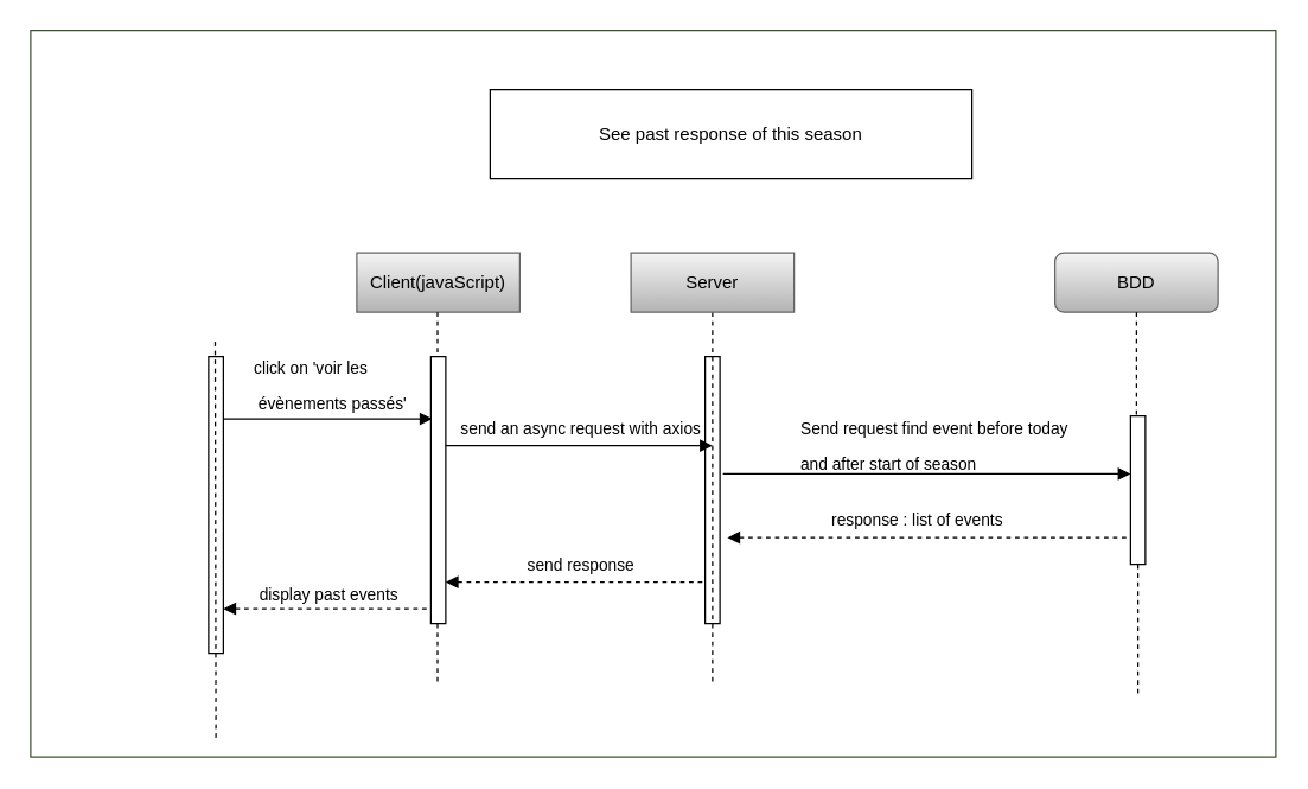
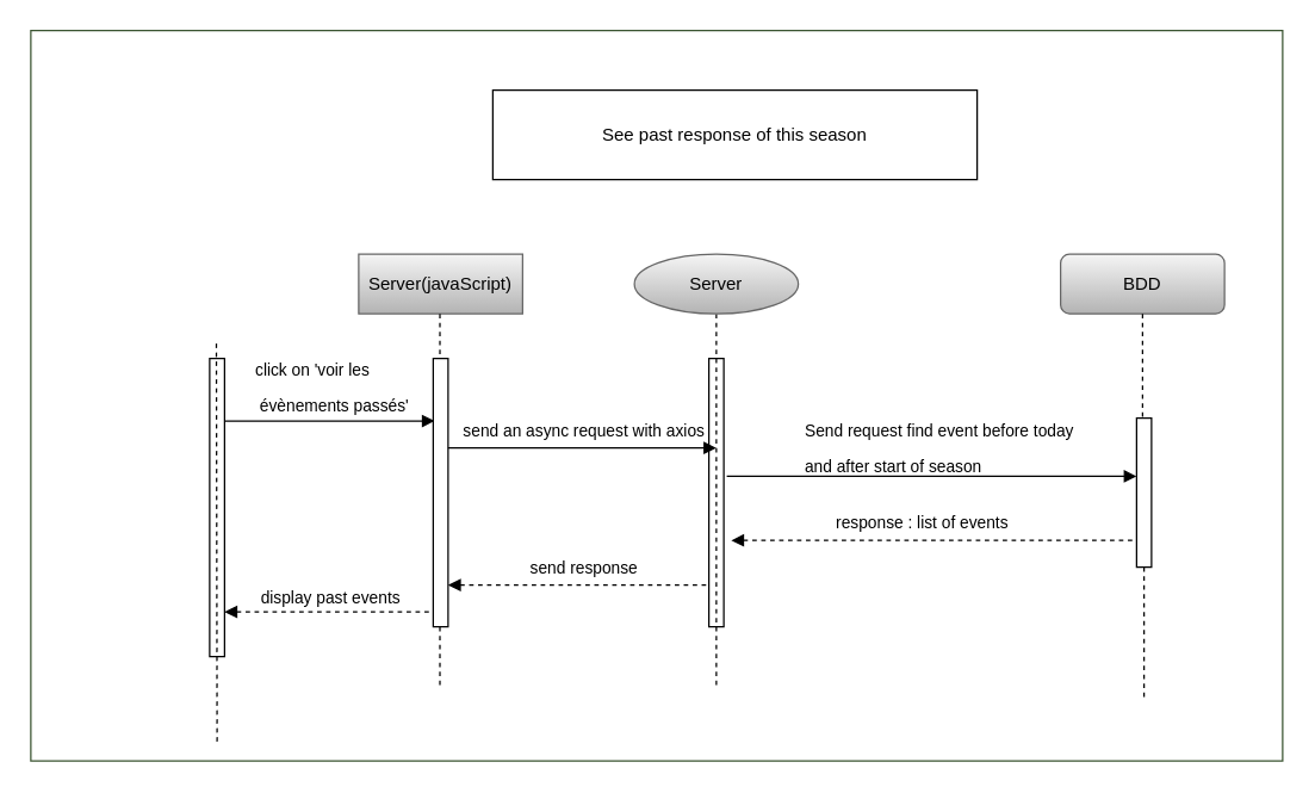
  <mxCell id="0" />
  <mxCell id="1" parent="0" />
  <mxCell id="2" value="App" style="rounded=0;whiteSpace=wrap;html=1;fontFamily=Helvetica;fontSize=30;fontColor=#ffffff;verticalAlign=top;fillColor=#FFFFFF;strokeColor=#3A5431;backgroundOutline=0;" vertex="1" parent="1"><mxGeometry x="20" y="20" width="840" height="490" as="geometry" /></mxCell>
  <mxCell id="3" value="" style="html=1;points=[];perimeter=orthogonalPerimeter;fontColor=#000000;labelBackgroundColor=#FFFFFF;" vertex="1" parent="1"><mxGeometry x="140" y="240" width="10" height="200" as="geometry" /></mxCell>
  <mxCell id="4" value="" style="html=1;points=[];perimeter=orthogonalPerimeter;fontColor=#000000;labelBackgroundColor=#FFFFFF;" vertex="1" parent="1"><mxGeometry x="475" y="240" width="10" height="180" as="geometry" /></mxCell>
  <mxCell id="5" style="edgeStyle=none;html=1;dashed=1;fontFamily=Helvetica;startArrow=none;startFill=0;endArrow=none;endFill=0;fontColor=#000000;labelBackgroundColor=#FFFFFF;strokeColor=#000000;" edge="1" parent="1" source="6"><mxGeometry relative="1" as="geometry"><mxPoint x="480" y="460" as="targetPoint" /></mxGeometry></mxCell>
- <mxCell id="6" value="Server" style="rounded=0;whiteSpace=wrap;html=1;labelBackgroundColor=none;fillColor=#f5f5f5;strokeColor=#666666;gradientColor=#b3b3b3;fontColor=#000000;" vertex="1" parent="1"><mxGeometry x="425" y="170" width="110" height="40" as="geometry" /></mxCell>
+ <mxCell id="6" value="Server" style="ellipse;whiteSpace=wrap;html=1;labelBackgroundColor=none;fillColor=#f5f5f5;strokeColor=#666666;gradientColor=#b3b3b3;fontColor=#000000;" vertex="1" parent="1"><mxGeometry x="425" y="170" width="110" height="40" as="geometry" /></mxCell>
  <mxCell id="7" value="BDD" style="whiteSpace=wrap;html=1;labelBackgroundColor=none;fillColor=#f5f5f5;strokeColor=#666666;gradientColor=#b3b3b3;fontColor=#000000;rounded=1;" vertex="1" parent="1"><mxGeometry x="711" y="170" width="110" height="40" as="geometry" /></mxCell>
  <mxCell id="8" value="See past response of this season" style="rounded=0;whiteSpace=wrap;html=1;fontColor=#000000;labelBackgroundColor=#FFFFFF;fillColor=#FFFFFF;strokeColor=#000000;" vertex="1" parent="1"><mxGeometry x="330" y="60" width="325" height="60" as="geometry" /></mxCell>
  <mxCell id="9" style="edgeStyle=none;html=1;entryX=0;entryY=0.233;entryDx=0;entryDy=0;entryPerimeter=0;endArrow=block;endFill=1;fontColor=#000000;labelBackgroundColor=#FFFFFF;strokeColor=#000000;" edge="1" parent="1"><mxGeometry relative="1" as="geometry"><mxPoint x="150" y="282" as="sourcePoint" /><mxPoint x="291" y="281.94" as="targetPoint" /><Array as="points" /></mxGeometry></mxCell>
  <mxCell id="10" value="&lt;pre dir=&quot;ltr&quot; data-ved=&quot;2ahUKEwiWief8te6CAxUTfqQEHRUeBPsQ3ewLegQICBAP&quot; style=&quot;text-align:left&quot; id=&quot;tw-target-text&quot; data-placeholder=&quot;Traduction&quot; class=&quot;tw-data-text tw-text-large tw-ta&quot;&gt;&lt;font face=&quot;Helvetica&quot;&gt;click on 'voir les&lt;/font&gt;&lt;/pre&gt;&lt;pre dir=&quot;ltr&quot; data-ved=&quot;2ahUKEwiWief8te6CAxUTfqQEHRUeBPsQ3ewLegQICBAP&quot; style=&quot;text-align:left&quot; id=&quot;tw-target-text&quot; data-placeholder=&quot;Traduction&quot; class=&quot;tw-data-text tw-text-large tw-ta&quot;&gt;&lt;font face=&quot;Helvetica&quot;&gt; évènements passés'&lt;/font&gt;&lt;/pre&gt;" style="edgeLabel;html=1;align=center;verticalAlign=middle;resizable=0;points=[];fontColor=#000000;labelBackgroundColor=none;" vertex="1" connectable="0" parent="9"><mxGeometry x="0.172" y="-1" relative="1" as="geometry"><mxPoint x="-12" y="-23" as="offset" /></mxGeometry></mxCell>
  <mxCell id="11" style="edgeStyle=none;html=1;endArrow=block;endFill=1;fontColor=#000000;labelBackgroundColor=#FFFFFF;strokeColor=#000000;" edge="1" parent="1"><mxGeometry relative="1" as="geometry"><mxPoint x="487" y="319" as="sourcePoint" /><mxPoint x="762" y="319" as="targetPoint" /></mxGeometry></mxCell>
  <mxCell id="12" value="&lt;pre dir=&quot;ltr&quot; data-ved=&quot;2ahUKEwiWief8te6CAxUTfqQEHRUeBPsQ3ewLegQICBAP&quot; style=&quot;text-align:left&quot; id=&quot;tw-target-text&quot; data-placeholder=&quot;Traduction&quot; class=&quot;tw-data-text tw-text-large tw-ta&quot;&gt;&lt;font face=&quot;Helvetica&quot;&gt;Send request find event before today &lt;/font&gt;&lt;/pre&gt;&lt;pre dir=&quot;ltr&quot; data-ved=&quot;2ahUKEwiWief8te6CAxUTfqQEHRUeBPsQ3ewLegQICBAP&quot; style=&quot;text-align:left&quot; id=&quot;tw-target-text&quot; data-placeholder=&quot;Traduction&quot; class=&quot;tw-data-text tw-text-large tw-ta&quot;&gt;&lt;font face=&quot;Helvetica&quot;&gt;and after start of season&lt;/font&gt;&lt;/pre&gt;" style="edgeLabel;html=1;align=center;verticalAlign=middle;resizable=0;points=[];fontColor=#000000;labelBackgroundColor=none;" vertex="1" connectable="0" parent="11"><mxGeometry x="0.172" y="-1" relative="1" as="geometry"><mxPoint x="-18" y="-20" as="offset" /></mxGeometry></mxCell>
  <mxCell id="13" style="edgeStyle=none;html=1;entryX=0.1;entryY=0.073;entryDx=0;entryDy=0;entryPerimeter=0;endArrow=none;endFill=0;startArrow=block;startFill=1;dashed=1;exitX=1.5;exitY=0.523;exitDx=0;exitDy=0;exitPerimeter=0;fontColor=#000000;labelBackgroundColor=#FFFFFF;strokeColor=#000000;" edge="1" parent="1"><mxGeometry relative="1" as="geometry"><mxPoint x="490" y="362.07" as="sourcePoint" /><mxPoint x="761" y="361.95" as="targetPoint" /></mxGeometry></mxCell>
  <mxCell id="14" value="&lt;pre dir=&quot;ltr&quot; data-ved=&quot;2ahUKEwiWief8te6CAxUTfqQEHRUeBPsQ3ewLegQICBAP&quot; style=&quot;text-align:left&quot; id=&quot;tw-target-text&quot; data-placeholder=&quot;Traduction&quot; class=&quot;tw-data-text tw-text-large tw-ta&quot;&gt;&lt;font face=&quot;Helvetica&quot;&gt;response : list of events  &lt;/font&gt;&lt;/pre&gt;" style="edgeLabel;html=1;align=center;verticalAlign=middle;resizable=0;points=[];fontColor=#000000;labelBackgroundColor=none;" vertex="1" connectable="0" parent="13"><mxGeometry x="0.172" y="-1" relative="1" as="geometry"><mxPoint x="-29" y="-13" as="offset" /></mxGeometry></mxCell>
  <mxCell id="15" value="&lt;br&gt;" style="edgeLabel;html=1;align=center;verticalAlign=middle;resizable=0;points=[];fontFamily=Helvetica;fontColor=#000000;labelBackgroundColor=#FFFFFF;" vertex="1" connectable="0" parent="13"><mxGeometry x="0.683" y="-1" relative="1" as="geometry"><mxPoint as="offset" /></mxGeometry></mxCell>
  <mxCell id="16" style="edgeStyle=none;html=1;entryX=0.1;entryY=0.073;entryDx=0;entryDy=0;entryPerimeter=0;endArrow=none;endFill=0;startArrow=block;startFill=1;dashed=1;fontColor=#000000;labelBackgroundColor=#FFFFFF;strokeColor=#000000;" edge="1" parent="1" source="25"><mxGeometry relative="1" as="geometry"><mxPoint x="149" y="392" as="sourcePoint" /><mxPoint x="475" y="392" as="targetPoint" /></mxGeometry></mxCell>
  <mxCell id="17" value="&lt;pre dir=&quot;ltr&quot; data-ved=&quot;2ahUKEwiWief8te6CAxUTfqQEHRUeBPsQ3ewLegQICBAP&quot; style=&quot;text-align:left&quot; id=&quot;tw-target-text&quot; data-placeholder=&quot;Traduction&quot; class=&quot;tw-data-text tw-text-large tw-ta&quot;&gt;&lt;font face=&quot;Helvetica&quot;&gt;send response&lt;/font&gt;&lt;/pre&gt;" style="edgeLabel;html=1;align=center;verticalAlign=middle;resizable=0;points=[];fontColor=#000000;labelBackgroundColor=none;" vertex="1" connectable="0" parent="16"><mxGeometry x="0.172" y="-1" relative="1" as="geometry"><mxPoint x="-13" y="-13" as="offset" /></mxGeometry></mxCell>
  <mxCell id="18" value="" style="edgeStyle=none;html=1;dashed=1;fontFamily=Helvetica;startArrow=none;startFill=0;endArrow=none;endFill=0;fontColor=#000000;labelBackgroundColor=#FFFFFF;strokeColor=#000000;" edge="1" parent="1" source="7" target="19"><mxGeometry relative="1" as="geometry"><mxPoint x="766" y="760" as="targetPoint" /><mxPoint x="766" y="210" as="sourcePoint" /></mxGeometry></mxCell>
  <mxCell id="19" value="" style="html=1;points=[];perimeter=orthogonalPerimeter;fontColor=#000000;labelBackgroundColor=#FFFFFF;" vertex="1" parent="1"><mxGeometry x="762" y="280" width="10" height="100" as="geometry" /></mxCell>
  <mxCell id="20" value="" style="edgeStyle=none;html=1;dashed=1;fontFamily=Helvetica;startArrow=none;startFill=0;endArrow=none;endFill=0;fontColor=#000000;labelBackgroundColor=#FFFFFF;strokeColor=#000000;" edge="1" parent="1" source="19"><mxGeometry relative="1" as="geometry"><mxPoint x="767" y="470" as="targetPoint" /><mxPoint x="766" y="380" as="sourcePoint" /></mxGeometry></mxCell>
  <mxCell id="21" style="edgeStyle=none;html=1;dashed=1;fontFamily=Helvetica;startArrow=none;startFill=0;endArrow=none;endFill=0;fontColor=#000000;labelBackgroundColor=#FFFFFF;strokeColor=#000000;" edge="1" parent="1"><mxGeometry relative="1" as="geometry"><mxPoint x="145" y="500" as="targetPoint" /><mxPoint x="144.5" y="230" as="sourcePoint" /></mxGeometry></mxCell>
- <mxCell id="22" value="Client(javaScript)" style="rounded=0;whiteSpace=wrap;html=1;labelBackgroundColor=none;fillColor=#f5f5f5;strokeColor=#666666;gradientColor=#b3b3b3;fontColor=#000000;" vertex="1" parent="1"><mxGeometry x="240" y="170" width="110" height="40" as="geometry" /></mxCell>
+ <mxCell id="22" value="Server(javaScript)" style="rounded=0;whiteSpace=wrap;html=1;labelBackgroundColor=none;fillColor=#f5f5f5;strokeColor=#666666;gradientColor=#b3b3b3;fontColor=#000000;" vertex="1" parent="1"><mxGeometry x="240" y="170" width="110" height="40" as="geometry" /></mxCell>
  <mxCell id="23" style="edgeStyle=none;html=1;dashed=1;fontFamily=Helvetica;startArrow=none;startFill=0;endArrow=none;endFill=0;fontColor=#000000;labelBackgroundColor=#FFFFFF;strokeColor=#000000;" edge="1" parent="1" source="25"><mxGeometry relative="1" as="geometry"><mxPoint x="294.5" y="460" as="targetPoint" /><mxPoint x="294.5" y="210" as="sourcePoint" /></mxGeometry></mxCell>
  <mxCell id="24" value="" style="edgeStyle=none;html=1;dashed=1;fontFamily=Helvetica;startArrow=none;startFill=0;endArrow=none;endFill=0;fontColor=#000000;labelBackgroundColor=#FFFFFF;strokeColor=#000000;" edge="1" parent="1" target="25"><mxGeometry relative="1" as="geometry"><mxPoint x="294.5" y="460" as="targetPoint" /><mxPoint x="294.5" y="210" as="sourcePoint" /></mxGeometry></mxCell>
  <mxCell id="25" value="" style="html=1;points=[];perimeter=orthogonalPerimeter;fontColor=#000000;labelBackgroundColor=#FFFFFF;" vertex="1" parent="1"><mxGeometry x="290" y="240" width="10" height="180" as="geometry" /></mxCell>
  <mxCell id="26" style="edgeStyle=none;html=1;endArrow=block;endFill=1;fontColor=#000000;labelBackgroundColor=#FFFFFF;strokeColor=#000000;" edge="1" parent="1"><mxGeometry relative="1" as="geometry"><mxPoint x="300" y="300.06" as="sourcePoint" /><mxPoint x="480" y="300" as="targetPoint" /><Array as="points" /></mxGeometry></mxCell>
  <mxCell id="27" value="&lt;pre dir=&quot;ltr&quot; data-ved=&quot;2ahUKEwiWief8te6CAxUTfqQEHRUeBPsQ3ewLegQICBAP&quot; style=&quot;text-align:left&quot; id=&quot;tw-target-text&quot; data-placeholder=&quot;Traduction&quot; class=&quot;tw-data-text tw-text-large tw-ta&quot;&gt;&lt;font face=&quot;Helvetica&quot;&gt;send an async request with axios&lt;/font&gt;&lt;/pre&gt;" style="edgeLabel;html=1;align=center;verticalAlign=middle;resizable=0;points=[];fontColor=#000000;labelBackgroundColor=none;" vertex="1" connectable="0" parent="26"><mxGeometry x="0.172" y="-1" relative="1" as="geometry"><mxPoint x="-15" y="-13" as="offset" /></mxGeometry></mxCell>
  <mxCell id="28" style="edgeStyle=none;html=1;endArrow=none;endFill=0;startArrow=block;startFill=1;dashed=1;fontColor=#000000;labelBackgroundColor=#FFFFFF;strokeColor=#000000;" edge="1" parent="1"><mxGeometry relative="1" as="geometry"><mxPoint x="150" y="410" as="sourcePoint" /><mxPoint x="290" y="410" as="targetPoint" /></mxGeometry></mxCell>
  <mxCell id="29" value="&lt;pre dir=&quot;ltr&quot; data-ved=&quot;2ahUKEwiWief8te6CAxUTfqQEHRUeBPsQ3ewLegQICBAP&quot; style=&quot;text-align:left&quot; id=&quot;tw-target-text&quot; data-placeholder=&quot;Traduction&quot; class=&quot;tw-data-text tw-text-large tw-ta&quot;&gt;&lt;font face=&quot;Helvetica&quot;&gt;display past events&lt;/font&gt;&lt;/pre&gt;" style="edgeLabel;html=1;align=center;verticalAlign=middle;resizable=0;points=[];fontColor=#000000;labelBackgroundColor=none;" vertex="1" connectable="0" parent="28"><mxGeometry x="0.172" y="-1" relative="1" as="geometry"><mxPoint x="-12" y="-11" as="offset" /></mxGeometry></mxCell>
